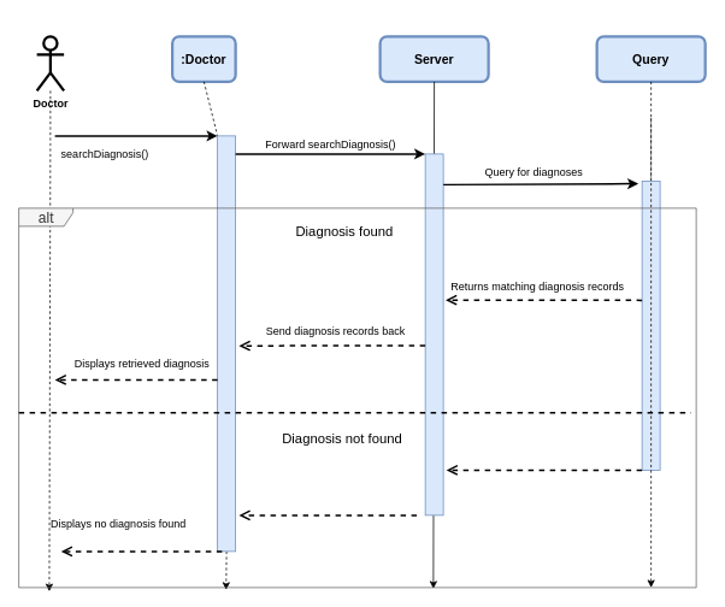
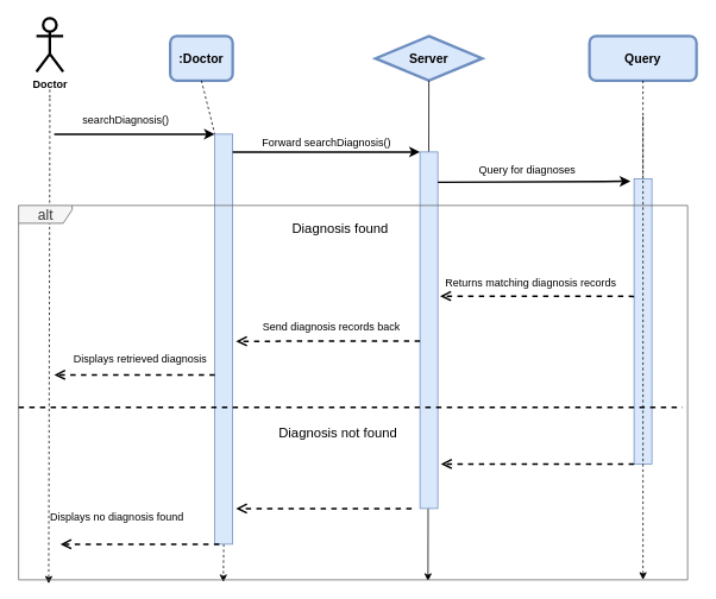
  <mxCell id="0" />
  <mxCell id="1" parent="0" />
- <mxCell id="2" value="&lt;b&gt;Doctor&lt;br&gt;&lt;br&gt;&lt;/b&gt;" style="shape=umlActor;verticalLabelPosition=bottom;verticalAlign=top;html=1;outlineConnect=0;strokeWidth=3;rounded=1;" parent="1" vertex="1"><mxGeometry x="40" y="40" width="30" height="60" as="geometry" /></mxCell>
+ <mxCell id="2" value="&lt;b&gt;Doctor&lt;br&gt;&lt;br&gt;&lt;/b&gt;" style="shape=umlActor;verticalLabelPosition=bottom;verticalAlign=top;html=1;outlineConnect=0;strokeWidth=3;rounded=1;" parent="1" vertex="1"><mxGeometry x="40" y="20" width="30" height="60" as="geometry" /></mxCell>
  <mxCell id="3" style="edgeStyle=none;html=1;dashed=1;strokeWidth=1;startArrow=none;entryX=0.045;entryY=1.01;entryDx=0;entryDy=0;entryPerimeter=0;" parent="1" target="21" edge="1"><mxGeometry relative="1" as="geometry"><mxPoint x="55" y="730" as="targetPoint" /><Array as="points"><mxPoint x="55" y="150" /></Array><mxPoint x="55" y="110" as="sourcePoint" /></mxGeometry></mxCell>
  <mxCell id="4" value="" style="endArrow=classic;html=1;strokeWidth=2;" parent="1" edge="1"><mxGeometry relative="1" as="geometry"><mxPoint x="60" y="150" as="sourcePoint" /><mxPoint x="240" y="150" as="targetPoint" /></mxGeometry></mxCell>
- <mxCell id="5" value="searchDiagnosis()" style="text;html=1;align=center;verticalAlign=middle;resizable=0;points=[];autosize=1;strokeColor=none;fillColor=none;" parent="1" vertex="1"><mxGeometry x="55" y="155" width="120" height="30" as="geometry" /></mxCell>
+ <mxCell id="5" value="searchDiagnosis()" style="text;html=1;align=center;verticalAlign=middle;resizable=0;points=[];autosize=1;strokeColor=none;fillColor=none;" parent="1" vertex="1"><mxGeometry x="80" y="120" width="120" height="30" as="geometry" /></mxCell>
  <mxCell id="6" value="&lt;span style=&quot;font-size: 14px;&quot;&gt;&lt;b&gt;&lt;font color=&quot;#000000&quot;&gt;:Doctor&lt;/font&gt;&lt;/b&gt;&lt;/span&gt;" style="rounded=1;whiteSpace=wrap;html=1;strokeWidth=3;fillColor=#dae8fc;strokeColor=#6c8ebf;" parent="1" vertex="1"><mxGeometry x="190" y="40" width="70" height="50" as="geometry" /></mxCell>
  <mxCell id="7" style="edgeStyle=none;html=1;exitX=0.5;exitY=1;exitDx=0;exitDy=0;dashed=1;strokeWidth=1;startArrow=none;entryX=0.306;entryY=1.006;entryDx=0;entryDy=0;entryPerimeter=0;" parent="1" source="12" target="21" edge="1"><mxGeometry relative="1" as="geometry"><mxPoint x="250" y="730" as="targetPoint" /><Array as="points" /><mxPoint x="65" y="60" as="sourcePoint" /></mxGeometry></mxCell>
- <mxCell id="8" value="&lt;span style=&quot;font-size: 14px;&quot;&gt;&lt;b&gt;&lt;font color=&quot;#000000&quot;&gt;Server&lt;/font&gt;&lt;/b&gt;&lt;/span&gt;" style="rounded=1;whiteSpace=wrap;html=1;strokeWidth=3;fillColor=#dae8fc;strokeColor=#6c8ebf;" parent="1" vertex="1"><mxGeometry x="420" y="40" width="120" height="50" as="geometry" /></mxCell>
+ <mxCell id="8" value="&lt;span style=&quot;font-size: 14px;&quot;&gt;&lt;b&gt;&lt;font color=&quot;#000000&quot;&gt;Server&lt;/font&gt;&lt;/b&gt;&lt;/span&gt;" style="rhombus;whiteSpace=wrap;html=1;strokeWidth=3;fillColor=#dae8fc;strokeColor=#6c8ebf;" parent="1" vertex="1"><mxGeometry x="420" y="40" width="120" height="50" as="geometry" /></mxCell>
  <mxCell id="9" style="edgeStyle=none;html=1;dashed=0;strokeWidth=1;entryX=0.612;entryY=1.003;entryDx=0;entryDy=0;entryPerimeter=0;" parent="1" source="8" target="21" edge="1"><mxGeometry relative="1" as="geometry"><mxPoint x="480" y="720" as="targetPoint" /><Array as="points" /><mxPoint x="460" y="100" as="sourcePoint" /></mxGeometry></mxCell>
  <mxCell id="10" value="" style="html=1;points=[];perimeter=orthogonalPerimeter;fontSize=13;fillColor=#dae8fc;strokeColor=#6c8ebf;" parent="1" vertex="1"><mxGeometry x="470" y="170" width="20" height="400" as="geometry" /></mxCell>
  <mxCell id="11" value="" style="edgeStyle=none;html=1;exitX=0.5;exitY=1;exitDx=0;exitDy=0;dashed=1;strokeWidth=1;endArrow=none;" parent="1" source="6" target="12" edge="1"><mxGeometry relative="1" as="geometry"><mxPoint x="250" y="570" as="targetPoint" /><Array as="points" /><mxPoint x="250" y="90" as="sourcePoint" /></mxGeometry></mxCell>
  <mxCell id="12" value="" style="html=1;points=[];perimeter=orthogonalPerimeter;fontSize=13;fillColor=#dae8fc;strokeColor=#6c8ebf;" parent="1" vertex="1"><mxGeometry x="240" y="150" width="20" height="460" as="geometry" /></mxCell>
  <mxCell id="13" value="" style="endArrow=classic;html=1;strokeWidth=2;" parent="1" edge="1"><mxGeometry relative="1" as="geometry"><mxPoint x="260" y="170" as="sourcePoint" /><mxPoint x="470" y="170" as="targetPoint" /><Array as="points"><mxPoint x="360" y="170" /></Array></mxGeometry></mxCell>
  <mxCell id="14" value="Forward searchDiagnosis()" style="text;html=1;align=center;verticalAlign=middle;resizable=0;points=[];autosize=1;strokeColor=none;fillColor=none;" parent="1" vertex="1"><mxGeometry x="280" y="145" width="170" height="30" as="geometry" /></mxCell>
  <mxCell id="15" value="&lt;span style=&quot;font-size: 14px;&quot;&gt;&lt;b&gt;&lt;font color=&quot;#000000&quot;&gt;Query&lt;/font&gt;&lt;/b&gt;&lt;/span&gt;" style="rounded=1;whiteSpace=wrap;html=1;strokeWidth=3;fillColor=#dae8fc;strokeColor=#6c8ebf;" parent="1" vertex="1"><mxGeometry x="660" y="40" width="120" height="50" as="geometry" /></mxCell>
  <mxCell id="16" value="" style="endArrow=classic;html=1;strokeWidth=2;entryX=-0.2;entryY=0.009;entryDx=0;entryDy=0;entryPerimeter=0;" parent="1" target="18" edge="1"><mxGeometry relative="1" as="geometry"><mxPoint x="490" y="204" as="sourcePoint" /><mxPoint x="699.16" y="200" as="targetPoint" /></mxGeometry></mxCell>
  <mxCell id="17" value="" style="edgeStyle=none;html=1;dashed=1;strokeWidth=1;exitX=0.5;exitY=1;exitDx=0;exitDy=0;endArrow=none;" parent="1" source="15" target="18" edge="1"><mxGeometry relative="1" as="geometry"><mxPoint x="720" y="720" as="targetPoint" /><Array as="points" /><mxPoint x="720" y="90" as="sourcePoint" /></mxGeometry></mxCell>
  <mxCell id="18" value="" style="html=1;points=[];perimeter=orthogonalPerimeter;fontSize=13;fillColor=#dae8fc;strokeColor=#6c8ebf;" parent="1" vertex="1"><mxGeometry x="710" y="200" width="20" height="320" as="geometry" /></mxCell>
  <mxCell id="19" value="" style="edgeStyle=none;html=1;dashed=1;strokeWidth=1;startArrow=none;endArrow=none;" parent="1" edge="1"><mxGeometry relative="1" as="geometry"><mxPoint x="55" y="110" as="targetPoint" /><Array as="points" /><mxPoint x="55" y="100" as="sourcePoint" /></mxGeometry></mxCell>
  <mxCell id="20" value="Query for diagnoses" style="text;html=1;align=center;verticalAlign=middle;resizable=0;points=[];autosize=1;strokeColor=none;fillColor=none;" parent="1" vertex="1"><mxGeometry x="525" y="175" width="130" height="30" as="geometry" /></mxCell>
  <mxCell id="21" value="&lt;font style=&quot;font-size: 16px;&quot;&gt;alt&lt;/font&gt;" style="shape=umlFrame;tabWidth=110;tabHeight=30;tabPosition=left;html=1;boundedLbl=1;labelInHeader=1;width=60;height=20;rounded=0;shadow=0;glass=0;sketch=0;fontSize=15;fillColor=#f5f5f5;fontColor=#333333;strokeColor=#666666;" parent="1" vertex="1"><mxGeometry x="20" y="230" width="750" height="420" as="geometry" /></mxCell>
  <mxCell id="22" value="Diagnosis found" style="text;rounded=0;shadow=0;glass=0;sketch=0;fontSize=15;" parent="21" vertex="1"><mxGeometry width="100" height="20" relative="1" as="geometry"><mxPoint x="305" y="10" as="offset" /></mxGeometry></mxCell>
  <mxCell id="23" value="" style="line;strokeWidth=2;dashed=1;labelPosition=center;verticalLabelPosition=bottom;align=left;verticalAlign=top;spacingLeft=20;spacingTop=15;rounded=0;shadow=0;glass=0;sketch=0;fontSize=16;" parent="21" vertex="1"><mxGeometry x="0.001" y="218.079" width="744.444" height="16.8" as="geometry" /></mxCell>
  <mxCell id="24" value="Diagnosis not found" style="text;rounded=0;shadow=0;glass=0;sketch=0;fontSize=15;" parent="21" vertex="1"><mxGeometry width="100" height="60" relative="1" as="geometry"><mxPoint x="290" y="240" as="offset" /></mxGeometry></mxCell>
  <mxCell id="25" value="Returns matching diagnosis records" style="text;html=1;align=center;verticalAlign=middle;resizable=0;points=[];autosize=1;strokeColor=none;fillColor=none;" parent="21" vertex="1"><mxGeometry x="468.751" y="71.704" width="210" height="30" as="geometry" /></mxCell>
  <mxCell id="26" value="" style="html=1;verticalAlign=bottom;endArrow=open;dashed=1;endSize=8;strokeWidth=2;fontSize=13;entryX=1.042;entryY=0.315;entryDx=0;entryDy=0;entryPerimeter=0;" parent="21" edge="1"><mxGeometry x="0.422" relative="1" as="geometry"><mxPoint x="690" y="102" as="sourcePoint" /><mxPoint x="472.506" y="101.702" as="targetPoint" /><mxPoint as="offset" /></mxGeometry></mxCell>
  <mxCell id="27" value="Send diagnosis records back" style="text;whiteSpace=wrap;html=1;" parent="21" vertex="1"><mxGeometry x="271.873" y="122.924" width="233.766" height="60.0" as="geometry" /></mxCell>
  <mxCell id="28" value="" style="html=1;verticalAlign=bottom;endArrow=open;dashed=1;endSize=8;strokeWidth=2;fontSize=13;entryX=1.042;entryY=0.315;entryDx=0;entryDy=0;entryPerimeter=0;" parent="21" edge="1"><mxGeometry x="0.422" relative="1" as="geometry"><mxPoint x="450" y="152" as="sourcePoint" /><mxPoint x="243.751" y="152.429" as="targetPoint" /><mxPoint as="offset" /></mxGeometry></mxCell>
  <mxCell id="29" value="" style="html=1;verticalAlign=bottom;endArrow=open;dashed=1;endSize=8;strokeWidth=2;fontSize=13;" parent="21" edge="1"><mxGeometry x="0.422" relative="1" as="geometry"><mxPoint x="220" y="190" as="sourcePoint" /><mxPoint x="40" y="190" as="targetPoint" /><mxPoint as="offset" /></mxGeometry></mxCell>
  <mxCell id="30" value="Displays retrieved diagnosis&amp;nbsp;" style="text;whiteSpace=wrap;html=1;" parent="21" vertex="1"><mxGeometry x="60" y="158.08" width="170" height="31.92" as="geometry" /></mxCell>
  <mxCell id="31" value="" style="html=1;verticalAlign=bottom;endArrow=open;dashed=1;endSize=8;strokeWidth=2;fontSize=13;entryX=1.042;entryY=0.315;entryDx=0;entryDy=0;entryPerimeter=0;" parent="21" edge="1"><mxGeometry x="0.422" relative="1" as="geometry"><mxPoint x="690" y="290" as="sourcePoint" /><mxPoint x="473.436" y="290.002" as="targetPoint" /><mxPoint as="offset" /><Array as="points" /></mxGeometry></mxCell>
  <mxCell id="32" value="" style="html=1;verticalAlign=bottom;endArrow=open;dashed=1;endSize=8;strokeWidth=2;fontSize=13;" parent="21" edge="1"><mxGeometry x="0.422" relative="1" as="geometry"><mxPoint x="440.625" y="340.009" as="sourcePoint" /><mxPoint x="243.75" y="340" as="targetPoint" /><mxPoint as="offset" /><Array as="points" /></mxGeometry></mxCell>
  <mxCell id="33" value="" style="html=1;verticalAlign=bottom;endArrow=open;dashed=1;endSize=8;strokeWidth=2;fontSize=13;" parent="21" edge="1"><mxGeometry x="0.422" relative="1" as="geometry"><mxPoint x="225" y="380" as="sourcePoint" /><mxPoint x="46.875" y="380" as="targetPoint" /><mxPoint as="offset" /><Array as="points" /></mxGeometry></mxCell>
  <mxCell id="34" value="Displays no diagnosis found" style="text;html=1;align=center;verticalAlign=middle;resizable=0;points=[];autosize=1;strokeColor=none;fillColor=none;" parent="21" vertex="1"><mxGeometry x="24.996" y="335.004" width="170" height="30" as="geometry" /></mxCell>
  <mxCell id="35" style="edgeStyle=none;html=1;dashed=1;strokeWidth=1;startArrow=none;" parent="21" edge="1"><mxGeometry relative="1" as="geometry"><mxPoint x="700" y="420" as="targetPoint" /><Array as="points"><mxPoint x="700" y="420" /></Array><mxPoint x="700" y="-100" as="sourcePoint" /></mxGeometry></mxCell>
